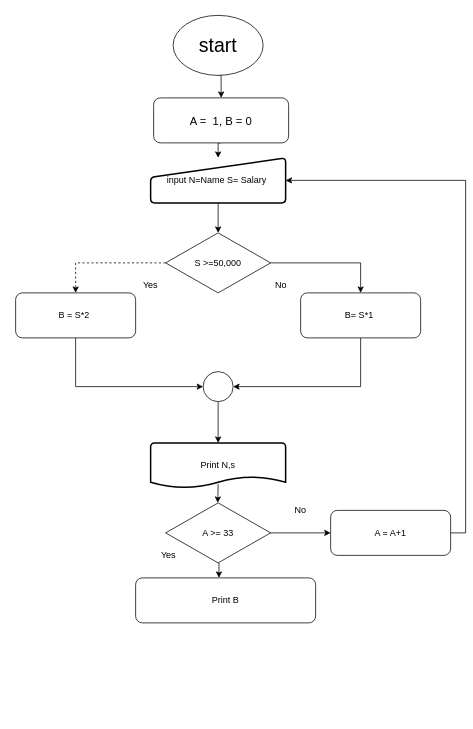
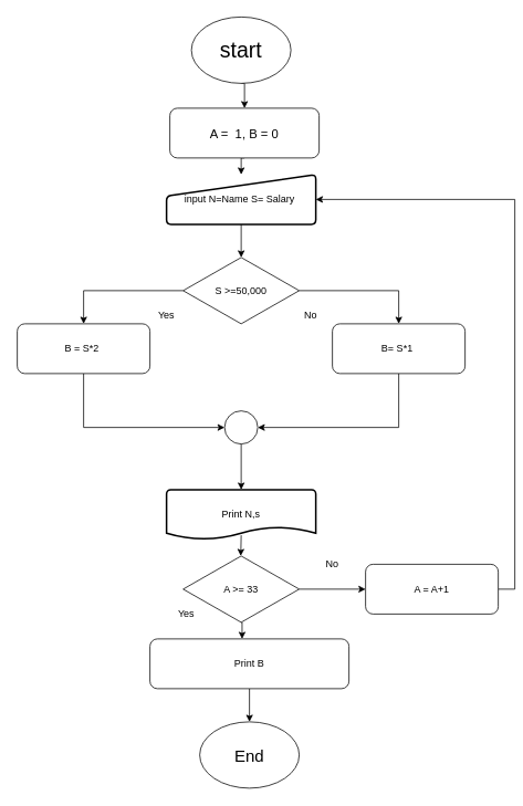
  <mxCell id="0" />
  <mxCell id="1" parent="0" />
  <mxCell id="2" style="edgeStyle=orthogonalEdgeStyle;rounded=0;orthogonalLoop=1;jettySize=auto;html=1;exitX=0.5;exitY=1;exitDx=0;exitDy=0;entryX=0.5;entryY=0;entryDx=0;entryDy=0;" edge="1" parent="1" source="3" target="5"><mxGeometry relative="1" as="geometry" /></mxCell>
  <mxCell id="3" value="&lt;span style=&quot;font-size: 26px&quot;&gt;start&lt;/span&gt;" style="ellipse;whiteSpace=wrap;html=1;" vertex="1" parent="1"><mxGeometry x="230" y="20" width="120" height="80" as="geometry" /></mxCell>
  <mxCell id="4" style="edgeStyle=orthogonalEdgeStyle;rounded=0;orthogonalLoop=1;jettySize=auto;html=1;exitX=0.5;exitY=1;exitDx=0;exitDy=0;entryX=0.5;entryY=0;entryDx=0;entryDy=0;" edge="1" parent="1" source="5" target="7"><mxGeometry relative="1" as="geometry" /></mxCell>
  <mxCell id="5" value="&lt;font style=&quot;font-size: 15px&quot;&gt;A =&amp;nbsp; 1, B = 0&lt;/font&gt;" style="rounded=1;whiteSpace=wrap;html=1;" vertex="1" parent="1"><mxGeometry x="204" y="130" width="180" height="60" as="geometry" /></mxCell>
  <mxCell id="6" style="edgeStyle=orthogonalEdgeStyle;rounded=0;orthogonalLoop=1;jettySize=auto;html=1;exitX=0.5;exitY=1;exitDx=0;exitDy=0;entryX=0.5;entryY=0;entryDx=0;entryDy=0;" edge="1" parent="1" source="7" target="10"><mxGeometry relative="1" as="geometry" /></mxCell>
  <mxCell id="7" value="input N=Name S= Salary&amp;nbsp;" style="html=1;strokeWidth=2;shape=manualInput;whiteSpace=wrap;rounded=1;size=26;arcSize=11;" vertex="1" parent="1"><mxGeometry x="200" y="210" width="180" height="60" as="geometry" /></mxCell>
- <mxCell id="8" style="edgeStyle=orthogonalEdgeStyle;rounded=0;orthogonalLoop=1;jettySize=auto;html=1;exitX=0;exitY=0.5;exitDx=0;exitDy=0;entryX=0.5;entryY=0;entryDx=0;entryDy=0;dashed=1;" edge="1" parent="1" source="10" target="12"><mxGeometry relative="1" as="geometry" /></mxCell>
+ <mxCell id="8" style="edgeStyle=orthogonalEdgeStyle;rounded=0;orthogonalLoop=1;jettySize=auto;html=1;exitX=0;exitY=0.5;exitDx=0;exitDy=0;entryX=0.5;entryY=0;entryDx=0;entryDy=0;" edge="1" parent="1" source="10" target="12"><mxGeometry relative="1" as="geometry" /></mxCell>
  <mxCell id="9" style="edgeStyle=orthogonalEdgeStyle;rounded=0;orthogonalLoop=1;jettySize=auto;html=1;exitX=1;exitY=0.5;exitDx=0;exitDy=0;entryX=0.5;entryY=0;entryDx=0;entryDy=0;" edge="1" parent="1" source="10" target="17"><mxGeometry relative="1" as="geometry" /></mxCell>
  <mxCell id="10" value="S &amp;gt;=50,000" style="rhombus;whiteSpace=wrap;html=1;" vertex="1" parent="1"><mxGeometry x="220" y="310" width="140" height="80" as="geometry" /></mxCell>
  <mxCell id="11" style="edgeStyle=orthogonalEdgeStyle;rounded=0;orthogonalLoop=1;jettySize=auto;html=1;exitX=0.5;exitY=1;exitDx=0;exitDy=0;entryX=0;entryY=0.5;entryDx=0;entryDy=0;" edge="1" parent="1" source="12" target="19"><mxGeometry relative="1" as="geometry" /></mxCell>
  <mxCell id="12" value="B = S*2&amp;nbsp;" style="rounded=1;whiteSpace=wrap;html=1;" vertex="1" parent="1"><mxGeometry x="20" y="390" width="160" height="60" as="geometry" /></mxCell>
  <mxCell id="13" value="No" style="text;html=1;strokeColor=none;fillColor=none;align=center;verticalAlign=middle;whiteSpace=wrap;rounded=0;" vertex="1" parent="1"><mxGeometry x="354" y="370" width="40" height="20" as="geometry" /></mxCell>
  <mxCell id="14" value="Yes" style="text;html=1;strokeColor=none;fillColor=none;align=center;verticalAlign=middle;whiteSpace=wrap;rounded=0;" vertex="1" parent="1"><mxGeometry x="204" y="730" width="40" height="20" as="geometry" /></mxCell>
+ <mxCell id="15" value="&lt;font style=&quot;font-size: 20px&quot;&gt;End&lt;/font&gt;" style="ellipse;whiteSpace=wrap;html=1;" vertex="1" parent="1"><mxGeometry x="240" y="870" width="120" height="80" as="geometry" /></mxCell>
  <mxCell id="16" style="edgeStyle=orthogonalEdgeStyle;rounded=0;orthogonalLoop=1;jettySize=auto;html=1;exitX=0.5;exitY=1;exitDx=0;exitDy=0;entryX=1;entryY=0.5;entryDx=0;entryDy=0;" edge="1" parent="1" source="17" target="19"><mxGeometry relative="1" as="geometry" /></mxCell>
  <mxCell id="17" value="B= S*1&amp;nbsp;" style="rounded=1;whiteSpace=wrap;html=1;" vertex="1" parent="1"><mxGeometry x="400" y="390" width="160" height="60" as="geometry" /></mxCell>
  <mxCell id="18" style="edgeStyle=orthogonalEdgeStyle;rounded=0;orthogonalLoop=1;jettySize=auto;html=1;exitX=0.5;exitY=1;exitDx=0;exitDy=0;entryX=0.5;entryY=0;entryDx=0;entryDy=0;entryPerimeter=0;" edge="1" parent="1" source="19" target="20"><mxGeometry relative="1" as="geometry" /></mxCell>
  <mxCell id="19" value="" style="ellipse;whiteSpace=wrap;html=1;aspect=fixed;" vertex="1" parent="1"><mxGeometry x="270" y="495" width="40" height="40" as="geometry" /></mxCell>
  <mxCell id="20" value="Print N,s" style="strokeWidth=2;html=1;shape=mxgraph.flowchart.document2;whiteSpace=wrap;size=0.25;" vertex="1" parent="1"><mxGeometry x="200" y="590" width="180" height="60" as="geometry" /></mxCell>
  <mxCell id="21" style="edgeStyle=orthogonalEdgeStyle;rounded=0;orthogonalLoop=1;jettySize=auto;html=1;exitX=0.5;exitY=1;exitDx=0;exitDy=0;entryX=0.463;entryY=0;entryDx=0;entryDy=0;entryPerimeter=0;" edge="1" parent="1" source="23" target="25"><mxGeometry relative="1" as="geometry" /></mxCell>
  <mxCell id="22" style="edgeStyle=orthogonalEdgeStyle;rounded=0;orthogonalLoop=1;jettySize=auto;html=1;exitX=1;exitY=0.5;exitDx=0;exitDy=0;entryX=0;entryY=0.5;entryDx=0;entryDy=0;" edge="1" parent="1" source="23" target="30"><mxGeometry relative="1" as="geometry" /></mxCell>
  <mxCell id="23" value="A &amp;gt;= 33" style="rhombus;whiteSpace=wrap;html=1;" vertex="1" parent="1"><mxGeometry x="220" y="670" width="140" height="80" as="geometry" /></mxCell>
+ <mxCell id="24" style="edgeStyle=orthogonalEdgeStyle;rounded=0;orthogonalLoop=1;jettySize=auto;html=1;exitX=0.5;exitY=1;exitDx=0;exitDy=0;entryX=0.5;entryY=0;entryDx=0;entryDy=0;" edge="1" parent="1" source="25" target="15"><mxGeometry relative="1" as="geometry" /></mxCell>
  <mxCell id="25" value="Print B" style="rounded=1;whiteSpace=wrap;html=1;" vertex="1" parent="1"><mxGeometry x="180" y="770" width="240" height="60" as="geometry" /></mxCell>
  <mxCell id="26" value="Yes" style="text;html=1;strokeColor=none;fillColor=none;align=center;verticalAlign=middle;whiteSpace=wrap;rounded=0;" vertex="1" parent="1"><mxGeometry x="180" y="370" width="40" height="20" as="geometry" /></mxCell>
  <mxCell id="27" value="No" style="text;html=1;strokeColor=none;fillColor=none;align=center;verticalAlign=middle;whiteSpace=wrap;rounded=0;" vertex="1" parent="1"><mxGeometry x="380" y="670" width="40" height="20" as="geometry" /></mxCell>
  <mxCell id="28" value="" style="endArrow=classic;html=1;" edge="1" parent="1"><mxGeometry width="50" height="50" relative="1" as="geometry"><mxPoint x="290" y="645" as="sourcePoint" /><mxPoint x="289.5" y="670" as="targetPoint" /></mxGeometry></mxCell>
  <mxCell id="29" style="edgeStyle=orthogonalEdgeStyle;rounded=0;orthogonalLoop=1;jettySize=auto;html=1;exitX=1;exitY=0.5;exitDx=0;exitDy=0;entryX=1;entryY=0.5;entryDx=0;entryDy=0;" edge="1" parent="1" source="30" target="7"><mxGeometry relative="1" as="geometry"><mxPoint x="620" y="290" as="targetPoint" /></mxGeometry></mxCell>
  <mxCell id="30" value="A = A+1" style="rounded=1;whiteSpace=wrap;html=1;" vertex="1" parent="1"><mxGeometry x="440" y="680" width="160" height="60" as="geometry" /></mxCell>
